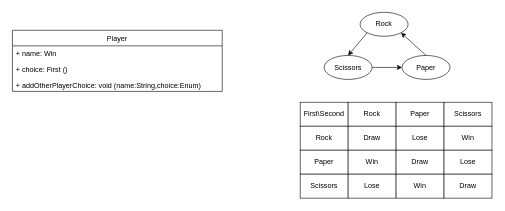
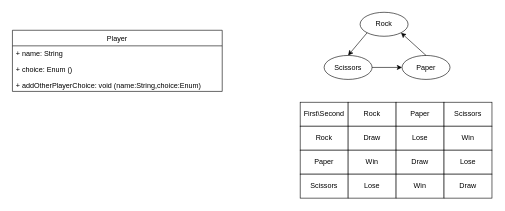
  <mxCell id="0" />
  <mxCell id="1" parent="0" />
  <mxCell id="2" value="Player" style="swimlane;fontStyle=0;childLayout=stackLayout;horizontal=1;startSize=26;fillColor=none;horizontalStack=0;resizeParent=1;resizeParentMax=0;resizeLast=0;collapsible=1;marginBottom=0;" vertex="1" parent="1"><mxGeometry x="20" y="50" width="350" height="102" as="geometry" /></mxCell>
- <mxCell id="3" value="+ name: Win" style="text;strokeColor=none;fillColor=none;align=left;verticalAlign=top;spacingLeft=4;spacingRight=4;overflow=hidden;rotatable=0;points=[[0,0.5],[1,0.5]];portConstraint=eastwest;" vertex="1" parent="2"><mxGeometry y="26" width="350" height="26" as="geometry" /></mxCell>
- <mxCell id="4" value="+ choice: First ()" style="text;strokeColor=none;fillColor=none;align=left;verticalAlign=top;spacingLeft=4;spacingRight=4;overflow=hidden;rotatable=0;points=[[0,0.5],[1,0.5]];portConstraint=eastwest;" vertex="1" parent="2"><mxGeometry y="52" width="350" height="26" as="geometry" /></mxCell>
+ <mxCell id="3" value="+ name: String" style="text;strokeColor=none;fillColor=none;align=left;verticalAlign=top;spacingLeft=4;spacingRight=4;overflow=hidden;rotatable=0;points=[[0,0.5],[1,0.5]];portConstraint=eastwest;" vertex="1" parent="2"><mxGeometry y="26" width="350" height="26" as="geometry" /></mxCell>
+ <mxCell id="4" value="+ choice: Enum ()" style="text;strokeColor=none;fillColor=none;align=left;verticalAlign=top;spacingLeft=4;spacingRight=4;overflow=hidden;rotatable=0;points=[[0,0.5],[1,0.5]];portConstraint=eastwest;" vertex="1" parent="2"><mxGeometry y="52" width="350" height="26" as="geometry" /></mxCell>
  <mxCell id="5" value="+ addOtherPlayerChoice: void (name:String,choice:Enum)" style="text;strokeColor=none;fillColor=none;align=left;verticalAlign=top;spacingLeft=4;spacingRight=4;overflow=hidden;rotatable=0;points=[[0,0.5],[1,0.5]];portConstraint=eastwest;" vertex="1" parent="2"><mxGeometry y="78" width="350" height="24" as="geometry" /></mxCell>
  <mxCell id="6" value="Rock" style="ellipse;whiteSpace=wrap;html=1;" vertex="1" parent="1"><mxGeometry x="600" y="20" width="80" height="40" as="geometry" /></mxCell>
  <mxCell id="7" value="Scissors" style="ellipse;whiteSpace=wrap;html=1;" vertex="1" parent="1"><mxGeometry x="540" y="92" width="80" height="40" as="geometry" /></mxCell>
  <mxCell id="8" value="Paper" style="ellipse;whiteSpace=wrap;html=1;" vertex="1" parent="1"><mxGeometry x="670" y="92" width="80" height="40" as="geometry" /></mxCell>
  <mxCell id="9" value="" style="endArrow=classic;html=1;rounded=0;exitX=0.5;exitY=0;exitDx=0;exitDy=0;entryX=1;entryY=1;entryDx=0;entryDy=0;" edge="1" parent="1" source="8" target="6"><mxGeometry width="50" height="50" relative="1" as="geometry"><mxPoint x="640" y="90" as="sourcePoint" /><mxPoint x="690" y="40" as="targetPoint" /></mxGeometry></mxCell>
  <mxCell id="10" value="" style="endArrow=classic;html=1;rounded=0;exitX=1;exitY=0.5;exitDx=0;exitDy=0;entryX=0;entryY=0.5;entryDx=0;entryDy=0;" edge="1" parent="1" source="7" target="8"><mxGeometry width="50" height="50" relative="1" as="geometry"><mxPoint x="640" y="90" as="sourcePoint" /><mxPoint x="690" y="40" as="targetPoint" /></mxGeometry></mxCell>
  <mxCell id="11" value="" style="endArrow=classic;html=1;rounded=0;exitX=0;exitY=1;exitDx=0;exitDy=0;entryX=0.5;entryY=0;entryDx=0;entryDy=0;" edge="1" parent="1" source="6" target="7"><mxGeometry width="50" height="50" relative="1" as="geometry"><mxPoint x="640" y="90" as="sourcePoint" /><mxPoint x="690" y="40" as="targetPoint" /></mxGeometry></mxCell>
  <mxCell id="12" value="First\Second" style="rounded=0;whiteSpace=wrap;html=1;" vertex="1" parent="1"><mxGeometry x="500" y="170" width="80" height="40" as="geometry" /></mxCell>
  <mxCell id="13" value="Rock" style="rounded=0;whiteSpace=wrap;html=1;" vertex="1" parent="1"><mxGeometry x="580" y="170" width="80" height="40" as="geometry" /></mxCell>
  <mxCell id="14" value="Paper" style="rounded=0;whiteSpace=wrap;html=1;" vertex="1" parent="1"><mxGeometry x="660" y="170" width="80" height="40" as="geometry" /></mxCell>
  <mxCell id="15" value="Scissors" style="rounded=0;whiteSpace=wrap;html=1;" vertex="1" parent="1"><mxGeometry x="740" y="170" width="80" height="40" as="geometry" /></mxCell>
  <mxCell id="16" value="Rock" style="rounded=0;whiteSpace=wrap;html=1;" vertex="1" parent="1"><mxGeometry x="500" y="210" width="80" height="40" as="geometry" /></mxCell>
  <mxCell id="17" value="Draw" style="rounded=0;whiteSpace=wrap;html=1;" vertex="1" parent="1"><mxGeometry x="580" y="210" width="80" height="40" as="geometry" /></mxCell>
  <mxCell id="18" value="Lose" style="rounded=0;whiteSpace=wrap;html=1;" vertex="1" parent="1"><mxGeometry x="660" y="210" width="80" height="40" as="geometry" /></mxCell>
  <mxCell id="19" value="Win" style="rounded=0;whiteSpace=wrap;html=1;" vertex="1" parent="1"><mxGeometry x="740" y="210" width="80" height="40" as="geometry" /></mxCell>
  <mxCell id="20" value="Paper" style="rounded=0;whiteSpace=wrap;html=1;" vertex="1" parent="1"><mxGeometry x="500" y="250" width="80" height="40" as="geometry" /></mxCell>
  <mxCell id="21" value="Win" style="rounded=0;whiteSpace=wrap;html=1;" vertex="1" parent="1"><mxGeometry x="580" y="250" width="80" height="40" as="geometry" /></mxCell>
  <mxCell id="22" value="Draw" style="rounded=0;whiteSpace=wrap;html=1;" vertex="1" parent="1"><mxGeometry x="660" y="250" width="80" height="40" as="geometry" /></mxCell>
  <mxCell id="23" value="Lose" style="rounded=0;whiteSpace=wrap;html=1;" vertex="1" parent="1"><mxGeometry x="740" y="250" width="80" height="40" as="geometry" /></mxCell>
  <mxCell id="24" value="Scissors" style="rounded=0;whiteSpace=wrap;html=1;" vertex="1" parent="1"><mxGeometry x="500" y="290" width="80" height="40" as="geometry" /></mxCell>
  <mxCell id="25" value="Lose" style="rounded=0;whiteSpace=wrap;html=1;" vertex="1" parent="1"><mxGeometry x="580" y="290" width="80" height="40" as="geometry" /></mxCell>
  <mxCell id="26" value="Win" style="rounded=0;whiteSpace=wrap;html=1;" vertex="1" parent="1"><mxGeometry x="660" y="290" width="80" height="40" as="geometry" /></mxCell>
  <mxCell id="27" value="Draw" style="rounded=0;whiteSpace=wrap;html=1;" vertex="1" parent="1"><mxGeometry x="740" y="290" width="80" height="40" as="geometry" /></mxCell>
